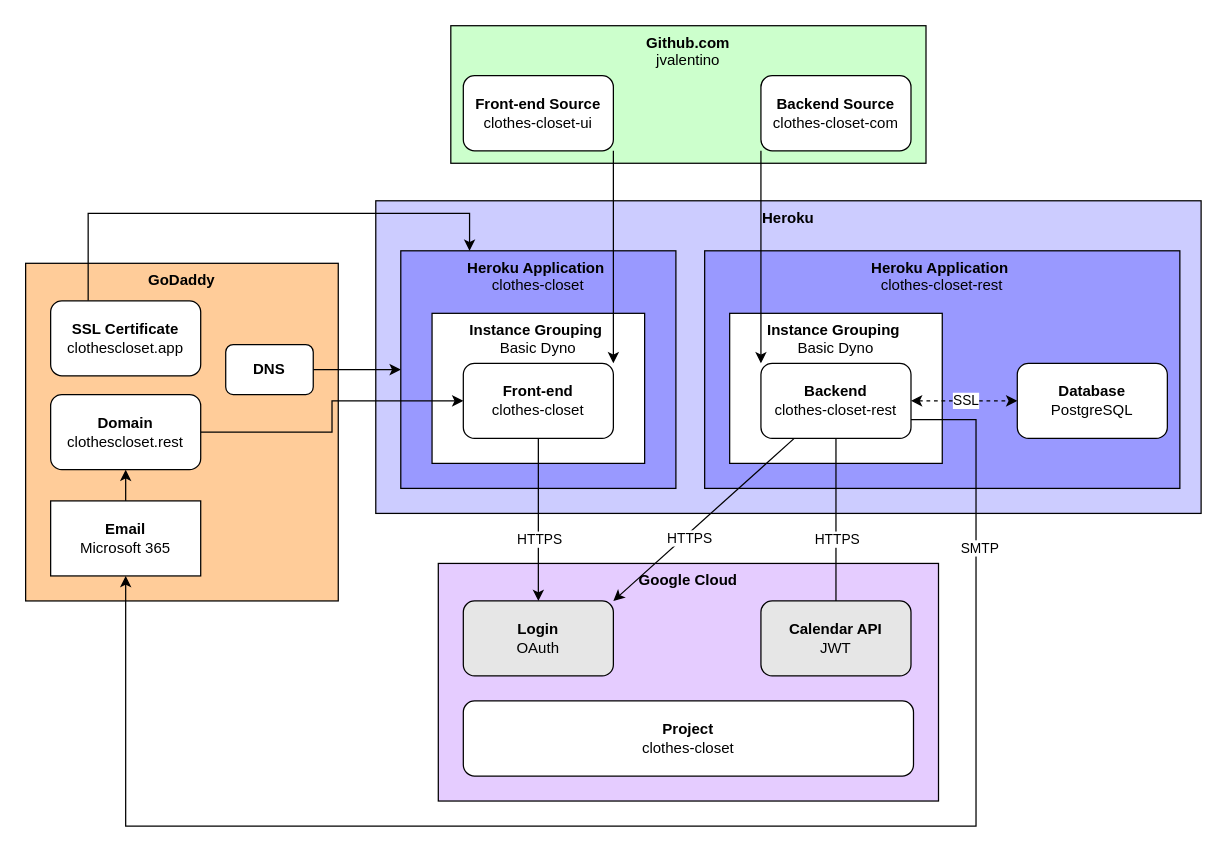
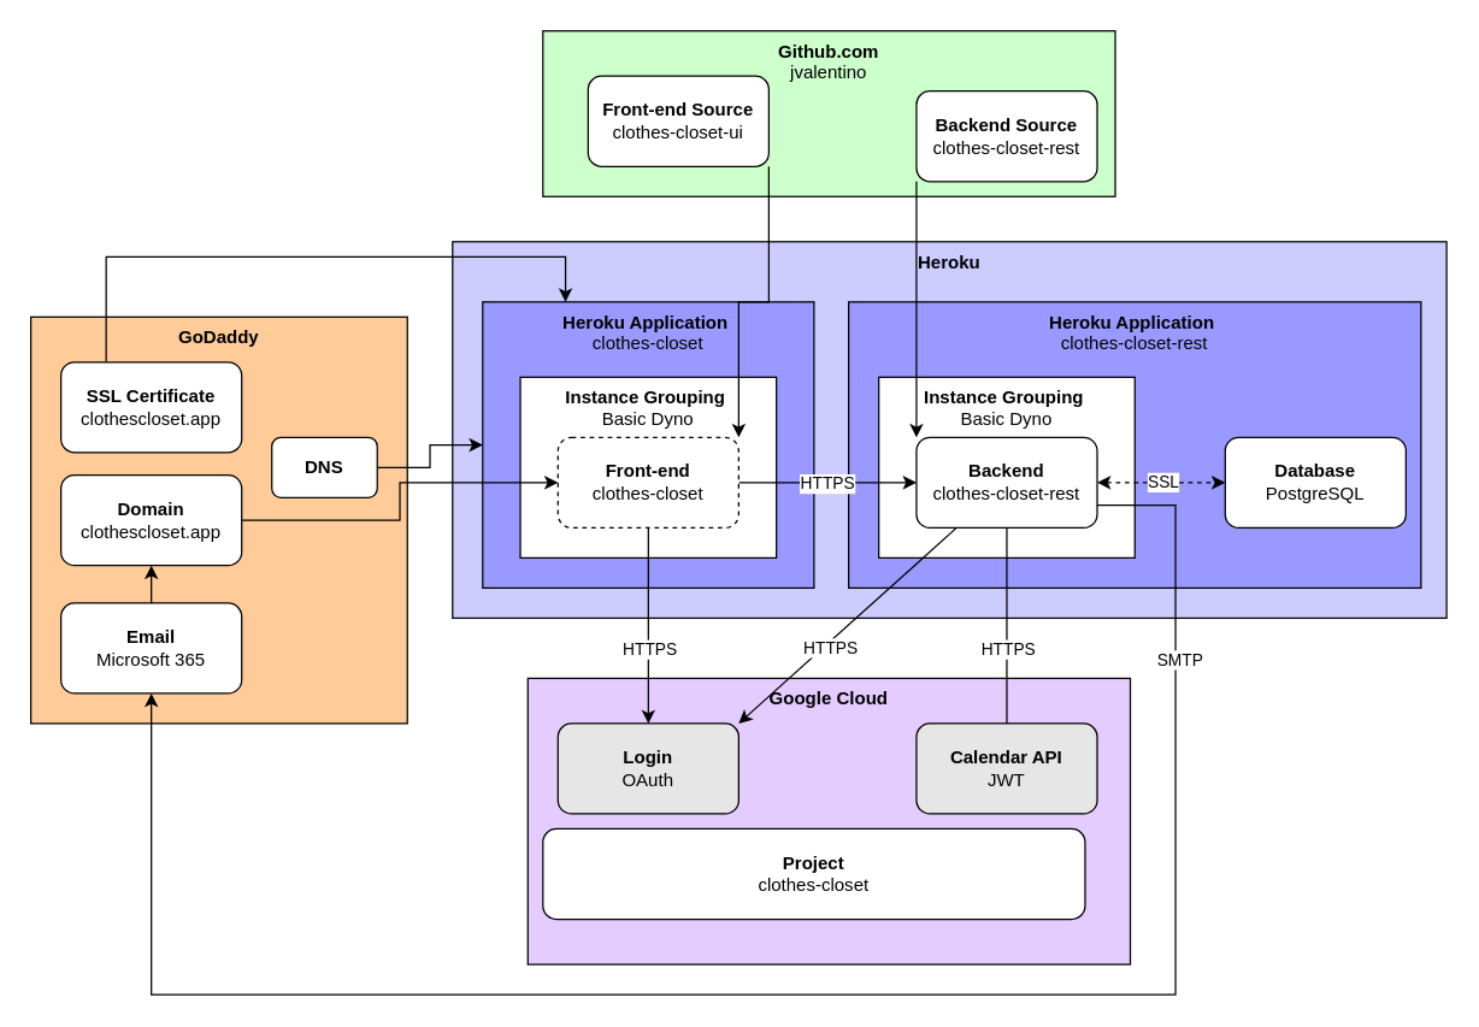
  <mxCell id="0" />
  <mxCell id="1" parent="0" />
  <mxCell id="2" value="&lt;b&gt;GoDaddy&lt;/b&gt;" style="rounded=0;whiteSpace=wrap;html=1;verticalAlign=top;fillColor=#FFCC99;" vertex="1" parent="1"><mxGeometry x="20" y="210" width="250" height="270" as="geometry" /></mxCell>
  <mxCell id="3" value="&lt;b&gt;Google Cloud&lt;br&gt;&lt;/b&gt;" style="rounded=0;whiteSpace=wrap;html=1;verticalAlign=top;fillColor=#E5CCFF;" parent="1" vertex="1"><mxGeometry x="350" y="450" width="400" height="190" as="geometry" /></mxCell>
  <mxCell id="4" value="&lt;b&gt;Heroku&lt;br&gt;&lt;/b&gt;" style="rounded=0;whiteSpace=wrap;html=1;verticalAlign=top;fillColor=#CCCCFF;" parent="1" vertex="1"><mxGeometry x="300" y="160" width="660" height="250" as="geometry" /></mxCell>
  <mxCell id="5" value="&lt;b&gt;Github.com&lt;br&gt;&lt;/b&gt;jvalentino" style="rounded=0;whiteSpace=wrap;html=1;verticalAlign=top;fillColor=#CCFFCC;" parent="1" vertex="1"><mxGeometry x="360" y="20" width="380" height="110" as="geometry" /></mxCell>
  <mxCell id="6" value="&lt;b&gt;Heroku Application&amp;nbsp;&lt;br&gt;&lt;/b&gt;clothes-closet" style="rounded=0;whiteSpace=wrap;html=1;verticalAlign=top;fillColor=#9999FF;" parent="1" vertex="1"><mxGeometry x="320" y="200" width="220" height="190" as="geometry" /></mxCell>
  <mxCell id="7" value="&lt;b&gt;Instance Grouping&amp;nbsp;&lt;br&gt;&lt;/b&gt;Basic Dyno" style="rounded=0;whiteSpace=wrap;html=1;verticalAlign=top;" parent="1" vertex="1"><mxGeometry x="345" y="250" width="170" height="120" as="geometry" /></mxCell>
  <mxCell id="8" value="&lt;b&gt;Heroku Application&amp;nbsp;&lt;br&gt;&lt;/b&gt;clothes-closet-rest" style="rounded=0;whiteSpace=wrap;html=1;verticalAlign=top;fillColor=#9999FF;" parent="1" vertex="1"><mxGeometry x="563" y="200" width="380" height="190" as="geometry" /></mxCell>
  <mxCell id="9" value="&lt;b&gt;Instance Grouping&amp;nbsp;&lt;br&gt;&lt;/b&gt;Basic Dyno" style="rounded=0;whiteSpace=wrap;html=1;verticalAlign=top;" parent="1" vertex="1"><mxGeometry x="583" y="250" width="170" height="120" as="geometry" /></mxCell>
+ <mxCell id="10" style="edgeStyle=orthogonalEdgeStyle;rounded=0;orthogonalLoop=1;jettySize=auto;html=1;entryX=0;entryY=0.5;entryDx=0;entryDy=0;" parent="1" source="14" target="21" edge="1"><mxGeometry relative="1" as="geometry" /></mxCell>
+ <mxCell id="11" value="HTTPS" style="edgeLabel;html=1;align=center;verticalAlign=middle;resizable=0;points=[];" parent="10" vertex="1" connectable="0"><mxGeometry x="-0.017" relative="1" as="geometry"><mxPoint as="offset" /></mxGeometry></mxCell>
  <mxCell id="12" style="edgeStyle=orthogonalEdgeStyle;rounded=0;orthogonalLoop=1;jettySize=auto;html=1;startArrow=none;startFill=0;endArrow=classic;endFill=1;" parent="1" source="14" target="27" edge="1"><mxGeometry relative="1" as="geometry" /></mxCell>
  <mxCell id="13" value="HTTPS" style="edgeLabel;html=1;align=center;verticalAlign=middle;resizable=0;points=[];" vertex="1" connectable="0" parent="12"><mxGeometry x="-0.031" y="-1" relative="1" as="geometry"><mxPoint x="1" y="17" as="offset" /></mxGeometry></mxCell>
- <mxCell id="14" value="&lt;b&gt;Front-end&lt;br&gt;&lt;/b&gt;clothes-closet" style="rounded=1;whiteSpace=wrap;html=1;" parent="1" vertex="1"><mxGeometry x="370" y="290" width="120" height="60" as="geometry" /></mxCell>
+ <mxCell id="14" value="&lt;b&gt;Front-end&lt;br&gt;&lt;/b&gt;clothes-closet" style="rounded=1;whiteSpace=wrap;html=1;dashed=1;" parent="1" vertex="1"><mxGeometry x="370" y="290" width="120" height="60" as="geometry" /></mxCell>
  <mxCell id="15" style="edgeStyle=orthogonalEdgeStyle;rounded=0;orthogonalLoop=1;jettySize=auto;html=1;entryX=0;entryY=0.5;entryDx=0;entryDy=0;startArrow=classic;startFill=1;dashed=1;" parent="1" source="21" target="22" edge="1"><mxGeometry relative="1" as="geometry" /></mxCell>
  <mxCell id="16" value="SSL" style="edgeLabel;html=1;align=center;verticalAlign=middle;resizable=0;points=[];" parent="15" vertex="1" connectable="0"><mxGeometry x="0.012" y="1" relative="1" as="geometry"><mxPoint as="offset" /></mxGeometry></mxCell>
  <mxCell id="17" style="edgeStyle=orthogonalEdgeStyle;rounded=0;orthogonalLoop=1;jettySize=auto;html=1;startArrow=none;startFill=0;endArrow=none;endFill=1;" parent="1" source="21" target="28" edge="1"><mxGeometry relative="1" as="geometry" /></mxCell>
  <mxCell id="18" value="HTTPS" style="edgeLabel;html=1;align=center;verticalAlign=middle;resizable=0;points=[];" vertex="1" connectable="0" parent="17"><mxGeometry x="-0.262" y="-3" relative="1" as="geometry"><mxPoint x="3" y="32" as="offset" /></mxGeometry></mxCell>
  <mxCell id="19" style="rounded=0;orthogonalLoop=1;jettySize=auto;html=1;entryX=1;entryY=0;entryDx=0;entryDy=0;startArrow=none;startFill=0;endArrow=classic;endFill=1;" parent="1" source="21" target="27" edge="1"><mxGeometry relative="1" as="geometry" /></mxCell>
  <mxCell id="20" value="HTTPS" style="edgeLabel;html=1;align=center;verticalAlign=middle;resizable=0;points=[];" vertex="1" connectable="0" parent="19"><mxGeometry x="-0.134" y="-3" relative="1" as="geometry"><mxPoint x="-20" y="26" as="offset" /></mxGeometry></mxCell>
  <mxCell id="21" value="&lt;b&gt;Backend&lt;br&gt;&lt;/b&gt;clothes-closet-rest" style="rounded=1;whiteSpace=wrap;html=1;" parent="1" vertex="1"><mxGeometry x="608" y="290" width="120" height="60" as="geometry" /></mxCell>
  <mxCell id="22" value="&lt;b&gt;Database&lt;br&gt;&lt;/b&gt;PostgreSQL" style="rounded=1;whiteSpace=wrap;html=1;" parent="1" vertex="1"><mxGeometry x="813" y="290" width="120" height="60" as="geometry" /></mxCell>
  <mxCell id="23" style="edgeStyle=orthogonalEdgeStyle;rounded=0;orthogonalLoop=1;jettySize=auto;html=1;entryX=1;entryY=0;entryDx=0;entryDy=0;startArrow=none;startFill=0;exitX=1;exitY=1;exitDx=0;exitDy=0;endArrow=classic;endFill=1;" parent="1" source="24" target="14" edge="1"><mxGeometry relative="1" as="geometry" /></mxCell>
- <mxCell id="24" value="&lt;b&gt;Front-end Source&lt;br&gt;&lt;/b&gt;clothes-closet-ui" style="rounded=1;whiteSpace=wrap;html=1;" parent="1" vertex="1"><mxGeometry x="370" y="60" width="120" height="60" as="geometry" /></mxCell>
+ <mxCell id="24" value="&lt;b&gt;Front-end Source&lt;br&gt;&lt;/b&gt;clothes-closet-ui" style="rounded=1;whiteSpace=wrap;html=1;" parent="1" vertex="1"><mxGeometry x="390" y="50" width="120" height="60" as="geometry" /></mxCell>
  <mxCell id="25" style="edgeStyle=orthogonalEdgeStyle;rounded=0;orthogonalLoop=1;jettySize=auto;html=1;entryX=0;entryY=0;entryDx=0;entryDy=0;startArrow=none;startFill=0;endArrow=classic;endFill=1;exitX=0;exitY=1;exitDx=0;exitDy=0;" parent="1" source="26" target="21" edge="1"><mxGeometry relative="1" as="geometry" /></mxCell>
- <mxCell id="26" value="&lt;b&gt;Backend Source&lt;br&gt;&lt;/b&gt;clothes-closet-com" style="rounded=1;whiteSpace=wrap;html=1;" parent="1" vertex="1"><mxGeometry x="608" y="60" width="120" height="60" as="geometry" /></mxCell>
+ <mxCell id="26" value="&lt;b&gt;Backend Source&lt;br&gt;&lt;/b&gt;clothes-closet-rest" style="rounded=1;whiteSpace=wrap;html=1;" parent="1" vertex="1"><mxGeometry x="608" y="60" width="120" height="60" as="geometry" /></mxCell>
  <mxCell id="27" value="&lt;b&gt;Login&lt;br&gt;&lt;/b&gt;OAuth" style="rounded=1;whiteSpace=wrap;html=1;fillColor=#E6E6E6;" parent="1" vertex="1"><mxGeometry x="370" y="480" width="120" height="60" as="geometry" /></mxCell>
  <mxCell id="28" value="&lt;b&gt;Calendar API&lt;br&gt;&lt;/b&gt;JWT" style="rounded=1;whiteSpace=wrap;html=1;fillColor=#E6E6E6;" parent="1" vertex="1"><mxGeometry x="608" y="480" width="120" height="60" as="geometry" /></mxCell>
- <mxCell id="29" value="&lt;b&gt;Project&lt;br&gt;&lt;/b&gt;clothes-closet" style="rounded=1;whiteSpace=wrap;html=1;" parent="1" vertex="1"><mxGeometry x="370" y="560" width="360" height="60" as="geometry" /></mxCell>
+ <mxCell id="29" value="&lt;b&gt;Project&lt;br&gt;&lt;/b&gt;clothes-closet" style="rounded=1;whiteSpace=wrap;html=1;" parent="1" vertex="1"><mxGeometry x="360" y="550" width="360" height="60" as="geometry" /></mxCell>
  <mxCell id="30" style="edgeStyle=orthogonalEdgeStyle;rounded=0;orthogonalLoop=1;jettySize=auto;html=1;" edge="1" parent="1" source="31" target="14"><mxGeometry relative="1" as="geometry" /></mxCell>
- <mxCell id="31" value="&lt;b&gt;Domain&lt;br&gt;&lt;/b&gt;clothescloset.rest" style="rounded=1;whiteSpace=wrap;html=1;" vertex="1" parent="1"><mxGeometry x="40" y="315" width="120" height="60" as="geometry" /></mxCell>
+ <mxCell id="31" value="&lt;b&gt;Domain&lt;br&gt;&lt;/b&gt;clothescloset.app" style="rounded=1;whiteSpace=wrap;html=1;" vertex="1" parent="1"><mxGeometry x="40" y="315" width="120" height="60" as="geometry" /></mxCell>
  <mxCell id="32" style="edgeStyle=orthogonalEdgeStyle;rounded=0;orthogonalLoop=1;jettySize=auto;html=1;entryX=0.25;entryY=0;entryDx=0;entryDy=0;exitX=0.25;exitY=0;exitDx=0;exitDy=0;" edge="1" parent="1" source="33" target="6"><mxGeometry relative="1" as="geometry"><Array as="points"><mxPoint x="70" y="170" /><mxPoint x="375" y="170" /></Array></mxGeometry></mxCell>
  <mxCell id="33" value="&lt;b&gt;SSL Certificate&lt;br&gt;&lt;/b&gt;clothescloset.app" style="rounded=1;whiteSpace=wrap;html=1;" vertex="1" parent="1"><mxGeometry x="40" y="240" width="120" height="60" as="geometry" /></mxCell>
  <mxCell id="34" style="edgeStyle=orthogonalEdgeStyle;rounded=0;orthogonalLoop=1;jettySize=auto;html=1;entryX=0;entryY=0.5;entryDx=0;entryDy=0;" edge="1" parent="1" source="35" target="6"><mxGeometry relative="1" as="geometry" /></mxCell>
- <mxCell id="35" value="&lt;b&gt;DNS&lt;/b&gt;" style="rounded=1;whiteSpace=wrap;html=1;" vertex="1" parent="1"><mxGeometry x="180" y="275" width="70" height="40" as="geometry" /></mxCell>
+ <mxCell id="35" value="&lt;b&gt;DNS&lt;/b&gt;" style="rounded=1;whiteSpace=wrap;html=1;" vertex="1" parent="1"><mxGeometry x="180" y="290" width="70" height="40" as="geometry" /></mxCell>
  <mxCell id="36" style="edgeStyle=orthogonalEdgeStyle;rounded=0;orthogonalLoop=1;jettySize=auto;html=1;" edge="1" parent="1" source="37" target="31"><mxGeometry relative="1" as="geometry" /></mxCell>
- <mxCell id="37" value="&lt;b&gt;Email&lt;br&gt;&lt;/b&gt;Microsoft 365" style="whiteSpace=wrap;html=1;rounded=0;" vertex="1" parent="1"><mxGeometry x="40" y="400" width="120" height="60" as="geometry" /></mxCell>
+ <mxCell id="37" value="&lt;b&gt;Email&lt;br&gt;&lt;/b&gt;Microsoft 365" style="rounded=1;whiteSpace=wrap;html=1;" vertex="1" parent="1"><mxGeometry x="40" y="400" width="120" height="60" as="geometry" /></mxCell>
  <mxCell id="38" style="edgeStyle=orthogonalEdgeStyle;rounded=0;orthogonalLoop=1;jettySize=auto;html=1;entryX=0.5;entryY=1;entryDx=0;entryDy=0;exitX=1;exitY=0.75;exitDx=0;exitDy=0;" edge="1" parent="1" source="21" target="37"><mxGeometry relative="1" as="geometry"><Array as="points"><mxPoint x="780" y="335" /><mxPoint x="780" y="660" /><mxPoint x="100" y="660" /></Array></mxGeometry></mxCell>
  <mxCell id="39" value="SMTP" style="edgeLabel;html=1;align=center;verticalAlign=middle;resizable=0;points=[];" vertex="1" connectable="0" parent="38"><mxGeometry x="-0.755" y="2" relative="1" as="geometry"><mxPoint as="offset" /></mxGeometry></mxCell>
